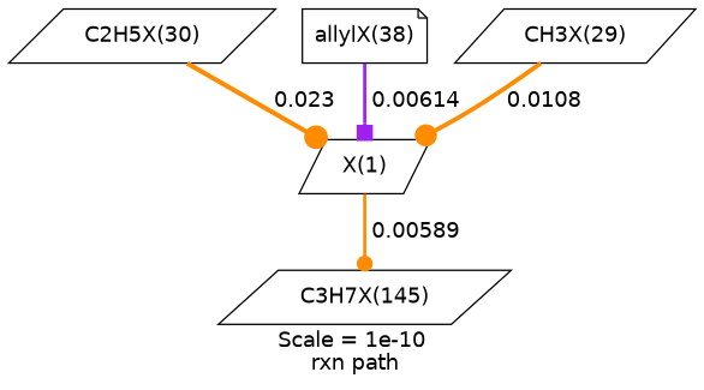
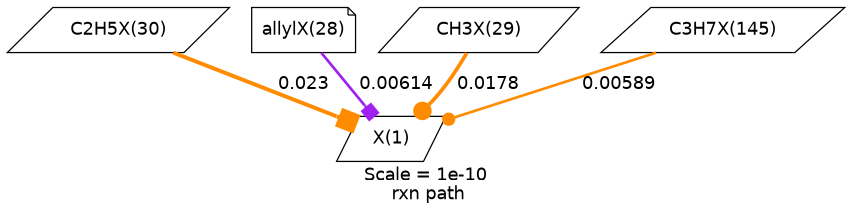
  digraph {
    fontname=Helvetica
    label="Scale = 1e-10\l rxn path"
    node [fontname=Helvetica shape=parallelogram]
    edge [arrowhead=box color=darkorange fontname=Helvetica]
    n1 [label="C2H5X(30)"]
    n2 [label="X(1)"]
-   n3 [label="allylX(38)" shape=note]
+   n3 [label="allylX(28)" shape=note]
    n4 [label="CH3X(29)"]
    n5 [label="C3H7X(145)"]
-   n1 -> n2 [arrowhead=dot arrowsize=1.58 label=" 0.023" style="setlinewidth(3.15)"]
+   n1 -> n2 [arrowsize=1.58 label=" 0.023" style="setlinewidth(3.15)"]
    n3 -> n2 [arrowsize=1.08 color=purple label=" 0.00614" style="setlinewidth(2.16)"]
-   n4 -> n2 [arrowhead=dot arrowsize=1.48 label=" 0.0108" style="setlinewidth(2.96)"]
-   n2 -> n5 [arrowhead=dot arrowsize=1.06 label=" 0.00589" style="setlinewidth(2.12)"]
+   n4 -> n2 [arrowhead=dot arrowsize=1.48 label=" 0.0178" style="setlinewidth(2.96)"]
+   n5 -> n2 [arrowhead=dot arrowsize=1.06 label=" 0.00589" style="setlinewidth(2.12)"]
  }
